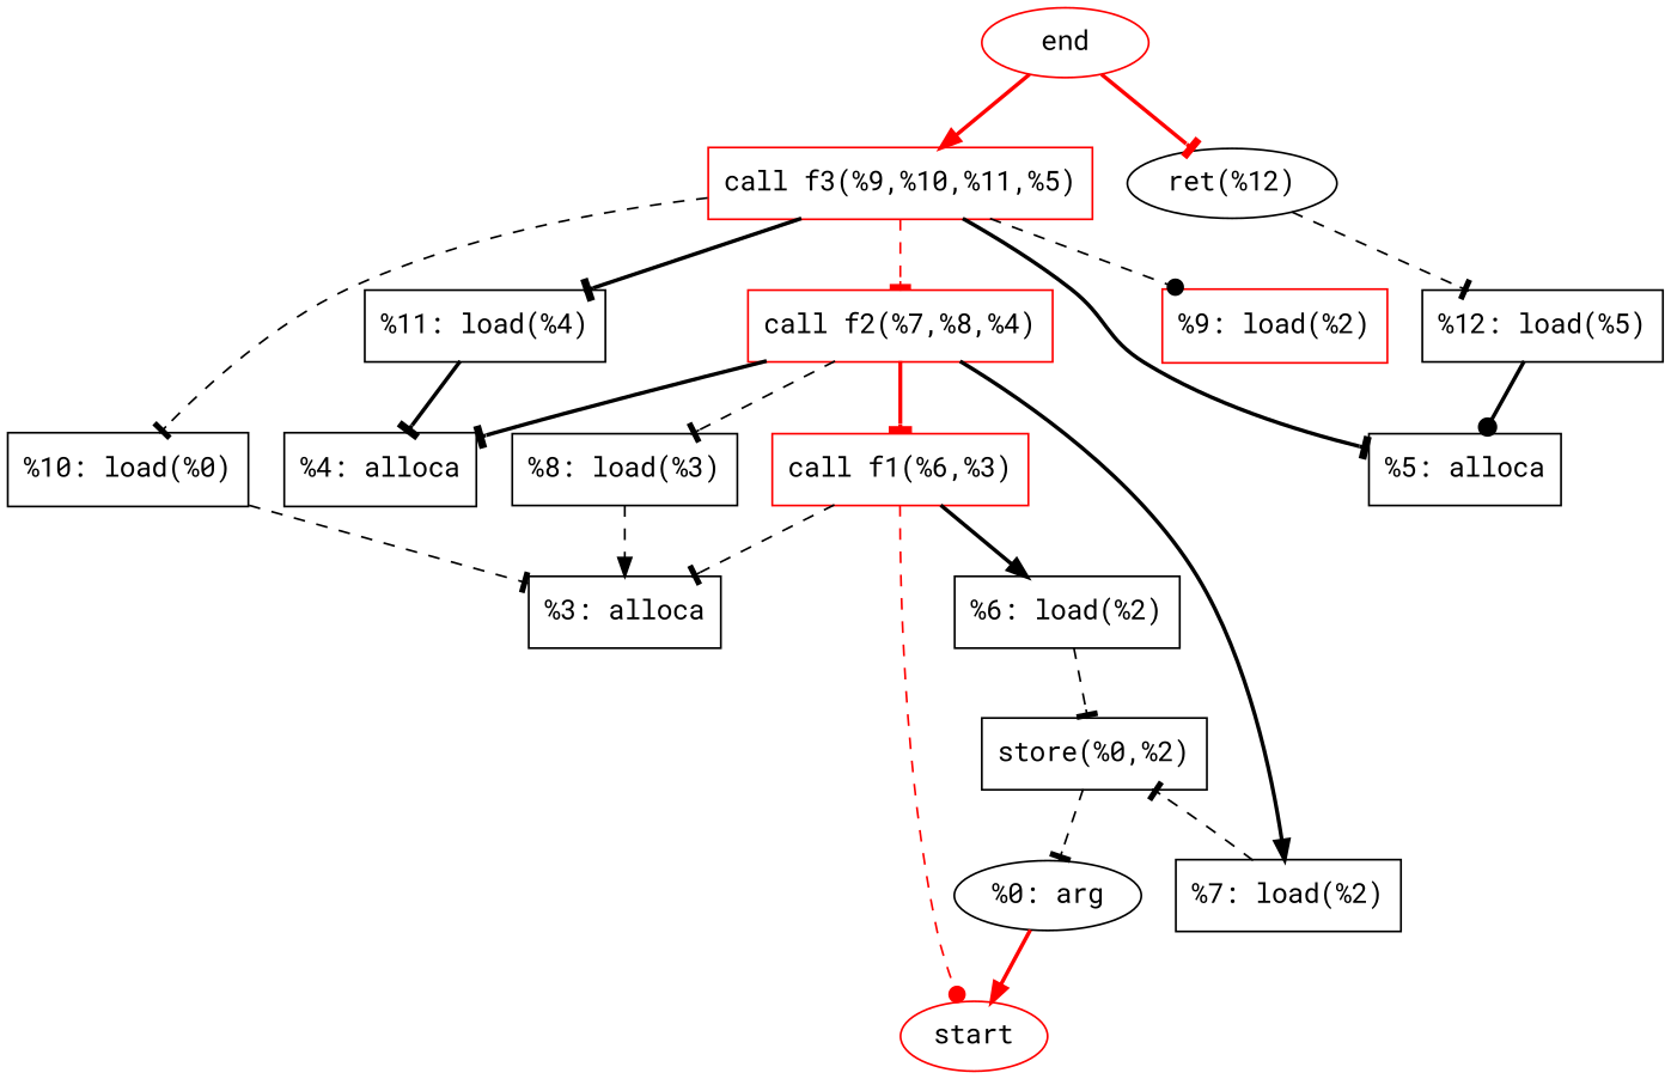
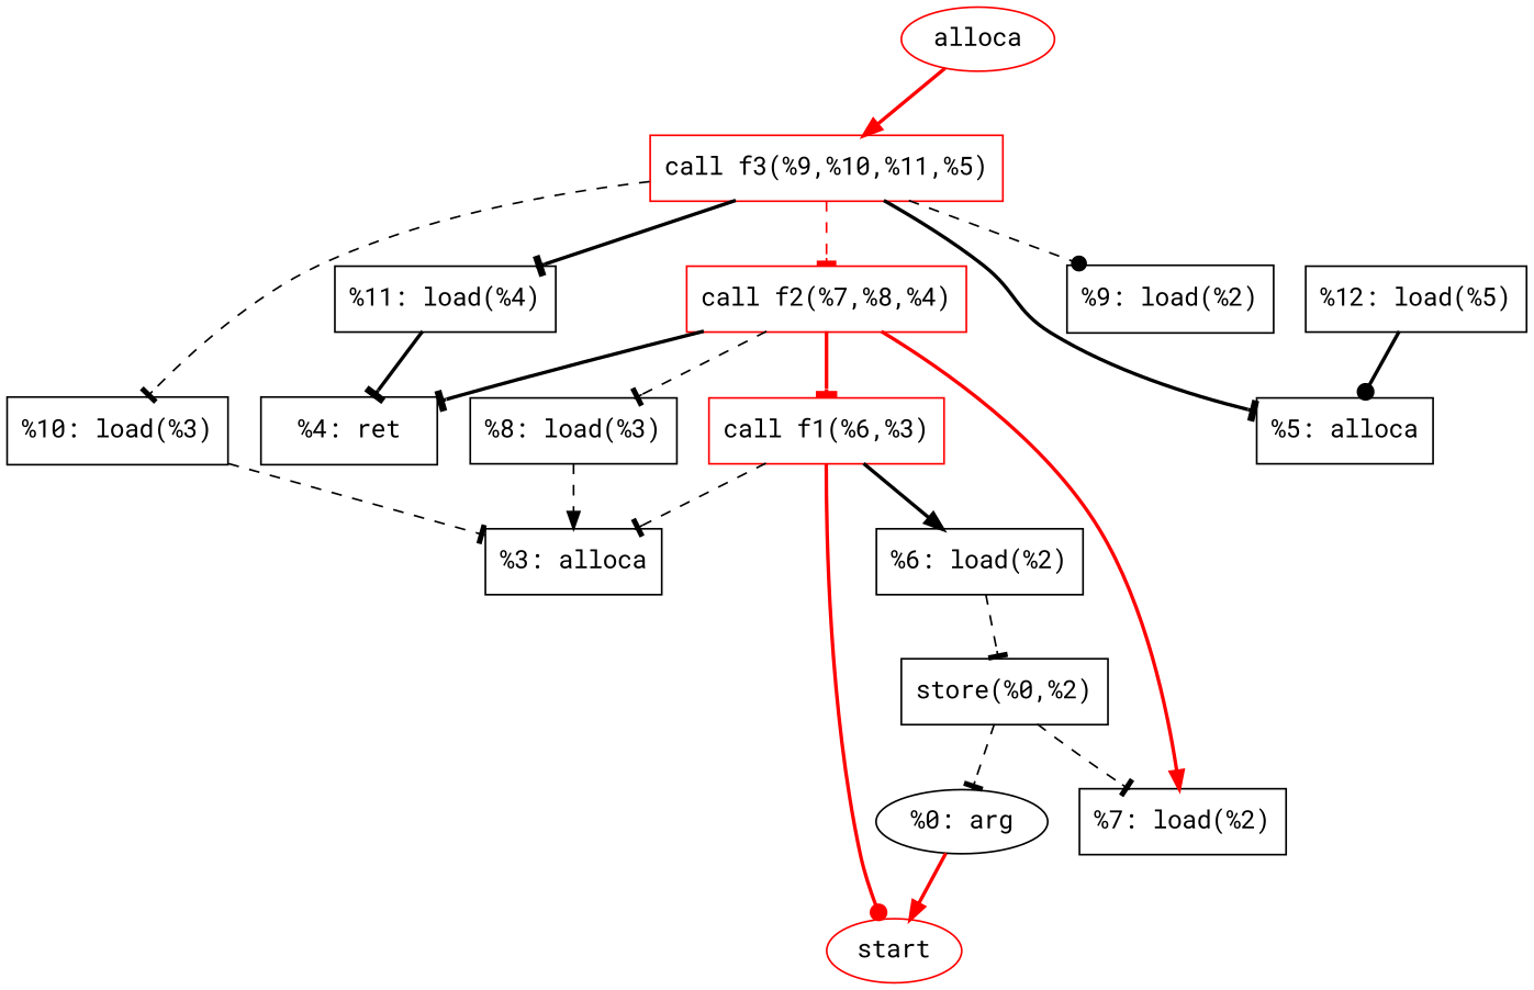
  digraph {
    fontname="Roboto Mono"
    node [fontname="Roboto Mono" shape=record]
    edge [arrowhead=tee fontname="Roboto Mono" style=bold]
    n1 [color=red label=start shape=ellipse]
-   n2 [color=red label=end shape=ellipse]
+   n2 [color=red label=alloca shape=ellipse]
    n3 [color=red label="call f3(%9,%10,%11,%5)"]
-   n4 [label="ret(%12)" shape=ellipse]
    n5 [label="%5: alloca"]
    n6 [color=red label="call f2(%7,%8,%4)"]
-   n7 [label="%9: load(%2)" color=red]
-   n8 [label="%10: load(%0)"]
+   n7 [label="%9: load(%2)"]
+   n8 [label="%10: load(%3)"]
    n9 [label="%11: load(%4)"]
    n10 [label="%12: load(%5)"]
    n11 [label="%0: arg" shape=ellipse]
    n12 [label="%3: alloca"]
-   n13 [label="%4: alloca"]
+   n13 [label="%4: ret"]
    n14 [label="store(%0,%2)"]
    n15 [label="%6: load(%2)"]
    n16 [color=red label="call f1(%6,%3)"]
    n17 [label="%7: load(%2)"]
    n18 [label="%8: load(%3)"]
    n2 -> n3 [arrowhead=normal color=red weight=100]
-   n2 -> n4 [color=red weight=100]
    n3 -> n5
    n3 -> n6 [color=red style=dashed weight=100]
    n3 -> n7 [arrowhead=dot style=dashed]
    n3 -> n8 [style=dashed]
    n3 -> n9
-   n4 -> n10 [style=dashed]
    n6 -> n13
    n6 -> n16 [color=red weight=100]
-   n6 -> n17 [arrowhead=normal]
+   n6 -> n17 [arrowhead=normal color=red]
    n6 -> n18 [style=dashed]
    n8 -> n12 [style=dashed]
    n9 -> n13
    n10 -> n5 [arrowhead=dot]
    n11 -> n1 [arrowhead=normal color=red weight=100]
    n14 -> n11 [style=dashed]
    n15 -> n14 [style=dashed]
-   n16 -> n1 [arrowhead=dot color=red style=dashed weight=100]
+   n16 -> n1 [arrowhead=dot color=red weight=100]
    n16 -> n12 [style=dashed]
    n16 -> n15 [arrowhead=normal]
-   n17 -> n14 [style=dashed]
+   n14 -> n17 [style=dashed]
    n18 -> n12 [arrowhead=normal style=dashed]
  }
